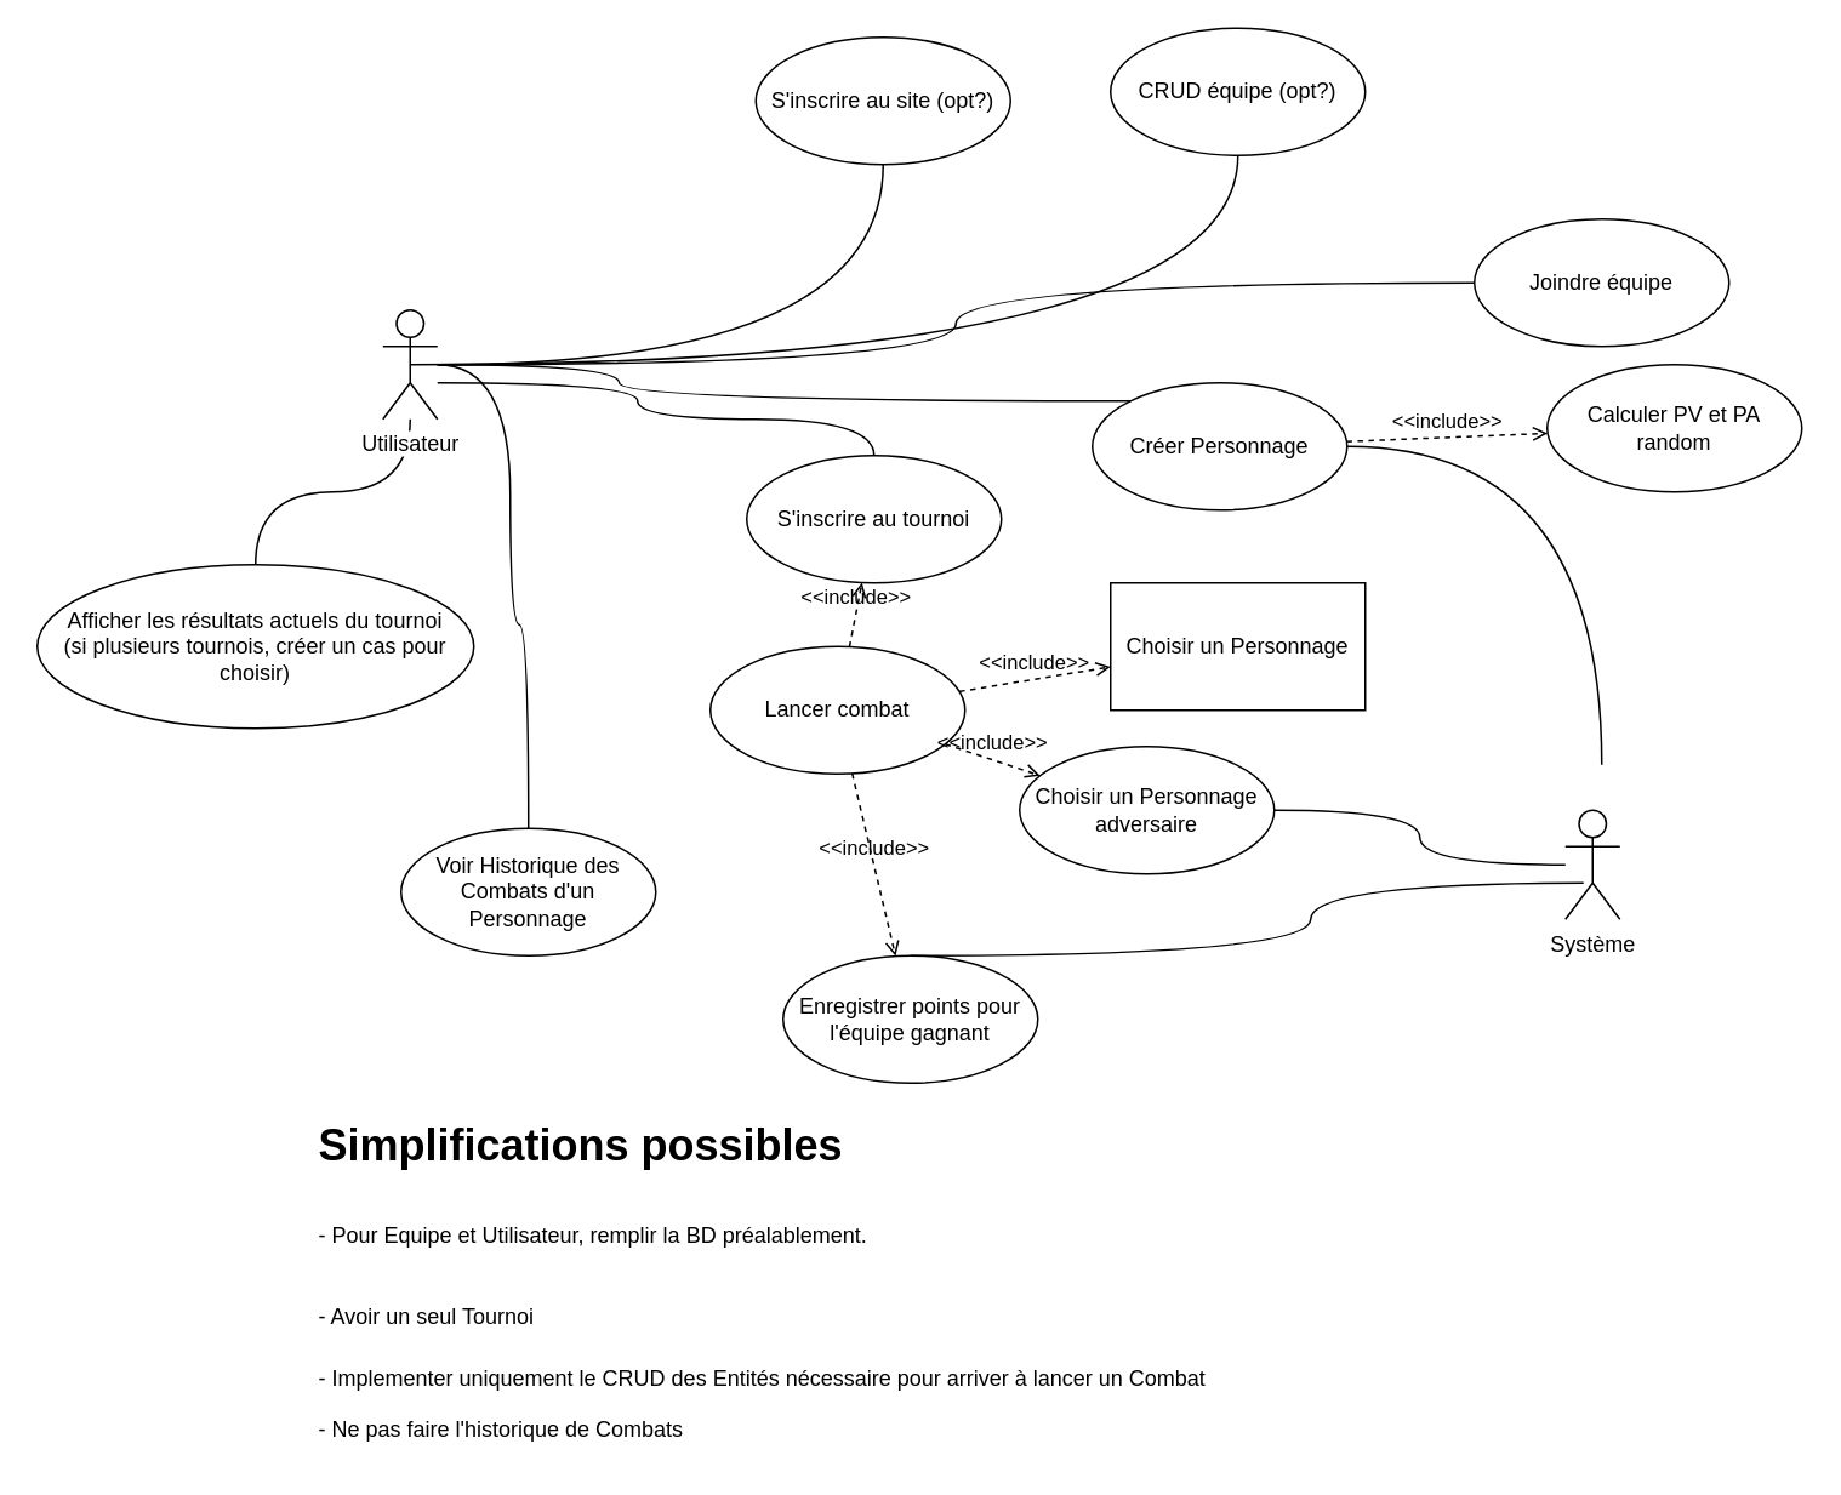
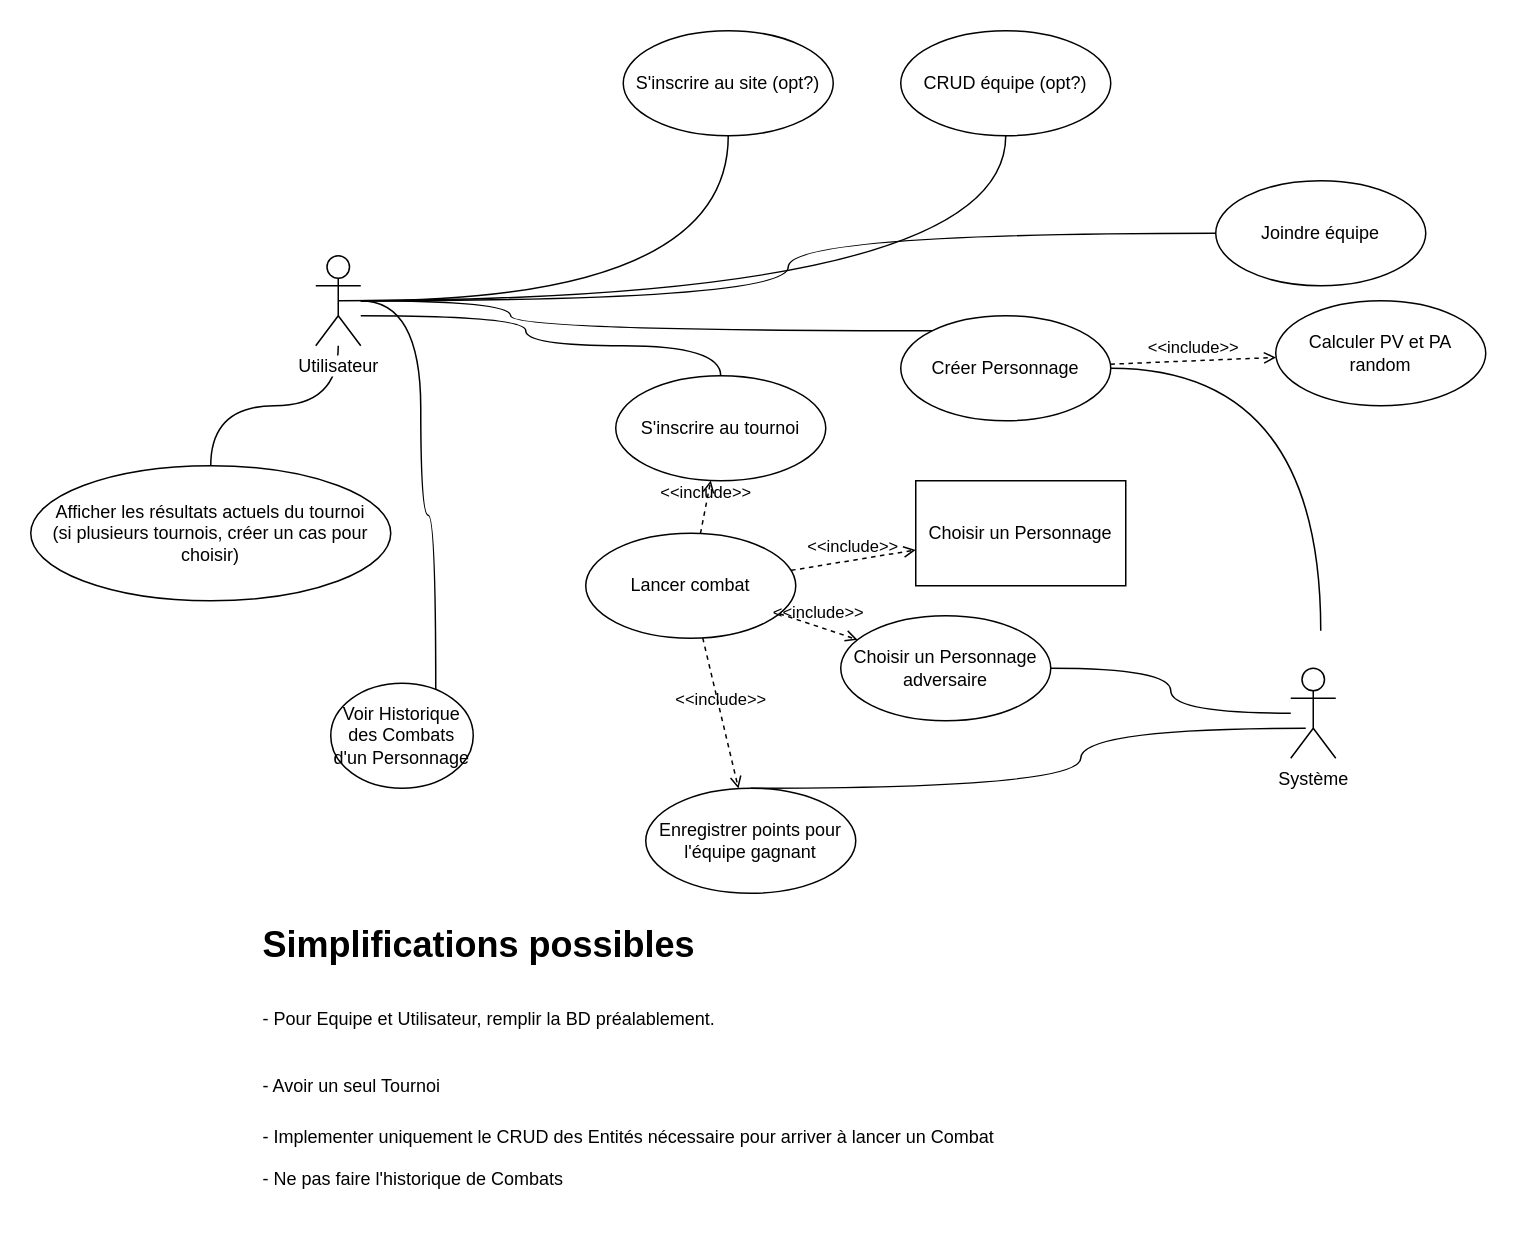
  <mxCell id="0" />
  <mxCell id="1" parent="0" />
  <mxCell id="2" style="edgeStyle=orthogonalEdgeStyle;rounded=0;orthogonalLoop=1;jettySize=auto;html=1;curved=1;endArrow=none;endFill=0;" parent="1" source="4" target="5" edge="1"><mxGeometry relative="1" as="geometry" /></mxCell>
  <mxCell id="3" style="edgeStyle=orthogonalEdgeStyle;curved=1;rounded=0;orthogonalLoop=1;jettySize=auto;html=1;endArrow=none;endFill=0;" parent="1" source="4" target="18" edge="1"><mxGeometry relative="1" as="geometry" /></mxCell>
  <mxCell id="4" value="Utilisateur" style="shape=umlActor;verticalLabelPosition=bottom;labelBackgroundColor=#ffffff;verticalAlign=top;html=1;outlineConnect=0;" parent="1" vertex="1"><mxGeometry x="210" y="170" width="30" height="60" as="geometry" /></mxCell>
  <mxCell id="5" value="Joindre équipe" style="ellipse;whiteSpace=wrap;html=1;" parent="1" vertex="1"><mxGeometry x="810" y="120" width="140" height="70" as="geometry" /></mxCell>
  <mxCell id="6" value="Créer Personnage" style="ellipse;whiteSpace=wrap;html=1;" parent="1" vertex="1"><mxGeometry x="600" y="210" width="140" height="70" as="geometry" /></mxCell>
  <mxCell id="7" style="edgeStyle=orthogonalEdgeStyle;rounded=0;orthogonalLoop=1;jettySize=auto;html=1;curved=1;endArrow=none;endFill=0;" parent="1" source="4" target="6" edge="1"><mxGeometry relative="1" as="geometry"><mxPoint x="340" y="210" as="sourcePoint" /><mxPoint x="480" y="165" as="targetPoint" /><Array as="points"><mxPoint x="340" y="200" /><mxPoint x="340" y="220" /></Array></mxGeometry></mxCell>
  <mxCell id="8" value="Lancer combat" style="ellipse;whiteSpace=wrap;html=1;" parent="1" vertex="1"><mxGeometry x="390" y="355" width="140" height="70" as="geometry" /></mxCell>
  <mxCell id="9" value="&amp;lt;&amp;lt;include&amp;gt;&amp;gt;" style="edgeStyle=none;html=1;endArrow=open;verticalAlign=bottom;dashed=1;labelBackgroundColor=none;" parent="1" source="8" target="10" edge="1"><mxGeometry width="160" relative="1" as="geometry"><mxPoint x="290" y="380" as="sourcePoint" /><mxPoint x="650" y="340" as="targetPoint" /></mxGeometry></mxCell>
  <mxCell id="10" value="Choisir un Personnage" style="whiteSpace=wrap;html=1;rounded=0;" parent="1" vertex="1"><mxGeometry x="610" y="320" width="140" height="70" as="geometry" /></mxCell>
  <mxCell id="11" value="&amp;lt;&amp;lt;include&amp;gt;&amp;gt;" style="edgeStyle=none;html=1;endArrow=open;verticalAlign=bottom;dashed=1;labelBackgroundColor=none;" parent="1" source="8" target="12" edge="1"><mxGeometry width="160" relative="1" as="geometry"><mxPoint x="519.829" y="357.444" as="sourcePoint" /><mxPoint x="650" y="440" as="targetPoint" /></mxGeometry></mxCell>
  <mxCell id="12" value="Choisir un Personnage adversaire" style="ellipse;whiteSpace=wrap;html=1;" parent="1" vertex="1"><mxGeometry x="560" y="410" width="140" height="70" as="geometry" /></mxCell>
  <mxCell id="13" style="edgeStyle=orthogonalEdgeStyle;curved=1;rounded=0;orthogonalLoop=1;jettySize=auto;html=1;endArrow=none;endFill=0;" parent="1" source="14" target="12" edge="1"><mxGeometry relative="1" as="geometry" /></mxCell>
  <mxCell id="14" value="Système" style="shape=umlActor;verticalLabelPosition=bottom;labelBackgroundColor=#ffffff;verticalAlign=top;html=1;outlineConnect=0;" parent="1" vertex="1"><mxGeometry x="860" y="445" width="30" height="60" as="geometry" /></mxCell>
  <mxCell id="15" value="&amp;lt;&amp;lt;include&amp;gt;&amp;gt;" style="edgeStyle=none;html=1;endArrow=open;verticalAlign=bottom;dashed=1;labelBackgroundColor=none;" parent="1" source="8" target="16" edge="1"><mxGeometry width="160" relative="1" as="geometry"><mxPoint x="498.284" y="380.341" as="sourcePoint" /><mxPoint x="470" y="510" as="targetPoint" /></mxGeometry></mxCell>
  <mxCell id="16" value="Enregistrer points pour l'équipe gagnant" style="ellipse;whiteSpace=wrap;html=1;" parent="1" vertex="1"><mxGeometry x="430" y="525" width="140" height="70" as="geometry" /></mxCell>
  <mxCell id="17" style="edgeStyle=orthogonalEdgeStyle;curved=1;rounded=0;orthogonalLoop=1;jettySize=auto;html=1;endArrow=none;endFill=0;" parent="1" target="16" edge="1"><mxGeometry relative="1" as="geometry"><mxPoint x="870" y="485" as="sourcePoint" /><mxPoint x="710" y="455" as="targetPoint" /><Array as="points"><mxPoint x="720" y="485" /><mxPoint x="720" y="525" /></Array></mxGeometry></mxCell>
  <mxCell id="18" value="Afficher les résultats actuels du tournoi&lt;br&gt;(si plusieurs tournois, créer un cas pour choisir)" style="ellipse;whiteSpace=wrap;html=1;" parent="1" vertex="1"><mxGeometry x="20" y="310" width="240" height="90" as="geometry" /></mxCell>
  <mxCell id="19" value="&lt;h1&gt;&lt;span&gt;Simplifications possibles&amp;nbsp;&lt;/span&gt;&lt;/h1&gt;&lt;h1&gt;&lt;span style=&quot;font-size: 12px ; font-weight: 400 ; text-align: center&quot;&gt;- Pour Equipe et Utilisateur, remplir la BD préalablement.&amp;nbsp;&lt;/span&gt;&lt;/h1&gt;&lt;h1&gt;&lt;span style=&quot;font-size: 12px ; font-weight: 400 ; text-align: center&quot;&gt;- Avoir un seul Tournoi&lt;/span&gt;&lt;br&gt;&lt;/h1&gt;&lt;div&gt;&lt;span style=&quot;font-size: 12px ; font-weight: 400 ; text-align: center&quot;&gt;- Implementer uniquement le CRUD des Entités nécessaire pour arriver à lancer un Combat&amp;nbsp;&lt;/span&gt;&lt;/div&gt;&lt;div&gt;&lt;span style=&quot;font-size: 12px ; font-weight: 400 ; text-align: center&quot;&gt;&lt;br&gt;&lt;/span&gt;&lt;/div&gt;&lt;div&gt;&lt;span style=&quot;font-size: 12px ; font-weight: 400 ; text-align: center&quot;&gt;- Ne pas faire l'historique de Combats&lt;/span&gt;&lt;/div&gt;" style="text;html=1;strokeColor=none;fillColor=none;spacing=5;spacingTop=-20;whiteSpace=wrap;overflow=hidden;rounded=0;" parent="1" vertex="1"><mxGeometry x="170" y="610" width="570" height="190" as="geometry" /></mxCell>
  <mxCell id="20" style="edgeStyle=orthogonalEdgeStyle;curved=1;rounded=0;orthogonalLoop=1;jettySize=auto;html=1;endArrow=none;endFill=0;" parent="1" target="6" edge="1"><mxGeometry relative="1" as="geometry"><mxPoint x="880" y="420" as="sourcePoint" /><mxPoint x="710" y="455" as="targetPoint" /><Array as="points"><mxPoint x="880" y="245" /></Array></mxGeometry></mxCell>
  <mxCell id="21" value="S'inscrire au site (opt?)" style="ellipse;whiteSpace=wrap;html=1;" parent="1" vertex="1"><mxGeometry x="415" y="20" width="140" height="70" as="geometry" /></mxCell>
  <mxCell id="22" style="edgeStyle=orthogonalEdgeStyle;rounded=0;orthogonalLoop=1;jettySize=auto;html=1;curved=1;endArrow=none;endFill=0;" parent="1" source="4" target="21" edge="1"><mxGeometry relative="1" as="geometry"><mxPoint x="250" y="210" as="sourcePoint" /><mxPoint x="655" y="170" as="targetPoint" /></mxGeometry></mxCell>
- <mxCell id="23" value="CRUD équipe (opt?)" style="ellipse;whiteSpace=wrap;html=1;" parent="1" vertex="1"><mxGeometry x="610" y="15" width="140" height="70" as="geometry" /></mxCell>
+ <mxCell id="23" value="CRUD équipe (opt?)" style="ellipse;whiteSpace=wrap;html=1;" parent="1" vertex="1"><mxGeometry x="600" y="20" width="140" height="70" as="geometry" /></mxCell>
  <mxCell id="24" style="edgeStyle=orthogonalEdgeStyle;rounded=0;orthogonalLoop=1;jettySize=auto;html=1;curved=1;endArrow=none;endFill=0;exitX=0.5;exitY=0.5;exitDx=0;exitDy=0;exitPerimeter=0;" parent="1" source="4" target="23" edge="1"><mxGeometry relative="1" as="geometry"><mxPoint x="240" y="170" as="sourcePoint" /><mxPoint x="940" y="110" as="targetPoint" /></mxGeometry></mxCell>
  <mxCell id="25" style="edgeStyle=orthogonalEdgeStyle;curved=1;rounded=0;orthogonalLoop=1;jettySize=auto;html=1;endArrow=none;endFill=0;" parent="1" source="4" target="26" edge="1"><mxGeometry relative="1" as="geometry"><mxPoint x="235" y="240" as="sourcePoint" /><mxPoint x="300" y="430" as="targetPoint" /><Array as="points"><mxPoint x="280" y="200" /><mxPoint x="280" y="343" /><mxPoint x="290" y="343" /></Array></mxGeometry></mxCell>
- <mxCell id="26" value="Voir Historique des Combats d'un Personnage" style="ellipse;whiteSpace=wrap;html=1;" parent="1" vertex="1"><mxGeometry x="220" y="455" width="140" height="70" as="geometry" /></mxCell>
+ <mxCell id="26" value="Voir Historique des Combats d'un Personnage" style="ellipse;whiteSpace=wrap;html=1;" parent="1" vertex="1"><mxGeometry x="220" y="455" width="95" height="70" as="geometry" /></mxCell>
  <mxCell id="27" value="S'inscrire au tournoi" style="ellipse;whiteSpace=wrap;html=1;" parent="1" vertex="1"><mxGeometry x="410" y="250" width="140" height="70" as="geometry" /></mxCell>
  <mxCell id="28" value="&amp;lt;&amp;lt;include&amp;gt;&amp;gt;" style="edgeStyle=none;html=1;endArrow=open;verticalAlign=bottom;dashed=1;labelBackgroundColor=none;" parent="1" source="8" target="27" edge="1"><mxGeometry width="160" relative="1" as="geometry"><mxPoint x="561.977" y="389.826" as="sourcePoint" /><mxPoint x="653.16" y="375.397" as="targetPoint" /></mxGeometry></mxCell>
  <mxCell id="29" style="edgeStyle=orthogonalEdgeStyle;rounded=0;orthogonalLoop=1;jettySize=auto;html=1;curved=1;endArrow=none;endFill=0;" parent="1" source="4" target="27" edge="1"><mxGeometry relative="1" as="geometry"><mxPoint x="250" y="210" as="sourcePoint" /><mxPoint x="641.01" y="230" as="targetPoint" /><Array as="points"><mxPoint x="350" y="210" /><mxPoint x="350" y="230" /><mxPoint x="480" y="230" /></Array></mxGeometry></mxCell>
  <mxCell id="30" value="Calculer PV et PA random" style="ellipse;whiteSpace=wrap;html=1;" parent="1" vertex="1"><mxGeometry x="850" y="200" width="140" height="70" as="geometry" /></mxCell>
  <mxCell id="31" value="&amp;lt;&amp;lt;include&amp;gt;&amp;gt;" style="edgeStyle=none;html=1;endArrow=open;verticalAlign=bottom;dashed=1;labelBackgroundColor=none;" parent="1" source="6" target="30" edge="1"><mxGeometry width="160" relative="1" as="geometry"><mxPoint x="493.5" y="365.008" as="sourcePoint" /><mxPoint x="491.666" y="329.99" as="targetPoint" /></mxGeometry></mxCell>
